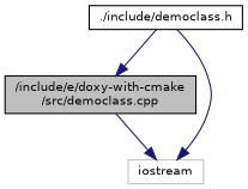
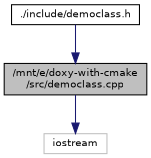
  digraph {
    node [color=black fillcolor=white fontname=Helvetica fontsize=10 shape=record style=filled]
    edge [color=midnightblue fontname=Helvetica fontsize=10 labelfontname=Helvetica labelfontsize=10 style=solid]
-   n1 [fillcolor=grey75 fontcolor=black height=0.2 label="/include/e/doxy-with-cmake\l/src/democlass.cpp" width=0.4]
+   n1 [fillcolor=grey75 fontcolor=black height=0.2 label="/mnt/e/doxy-with-cmake\l/src/democlass.cpp" width=0.4]
    n2 [color=grey75 height=0.2 label=iostream width=0.4]
    n3 [height=0.2 label="./include/democlass.h" width=0.4]
    n1 -> n2
    n3 -> n1
-   n3 -> n2
  }
